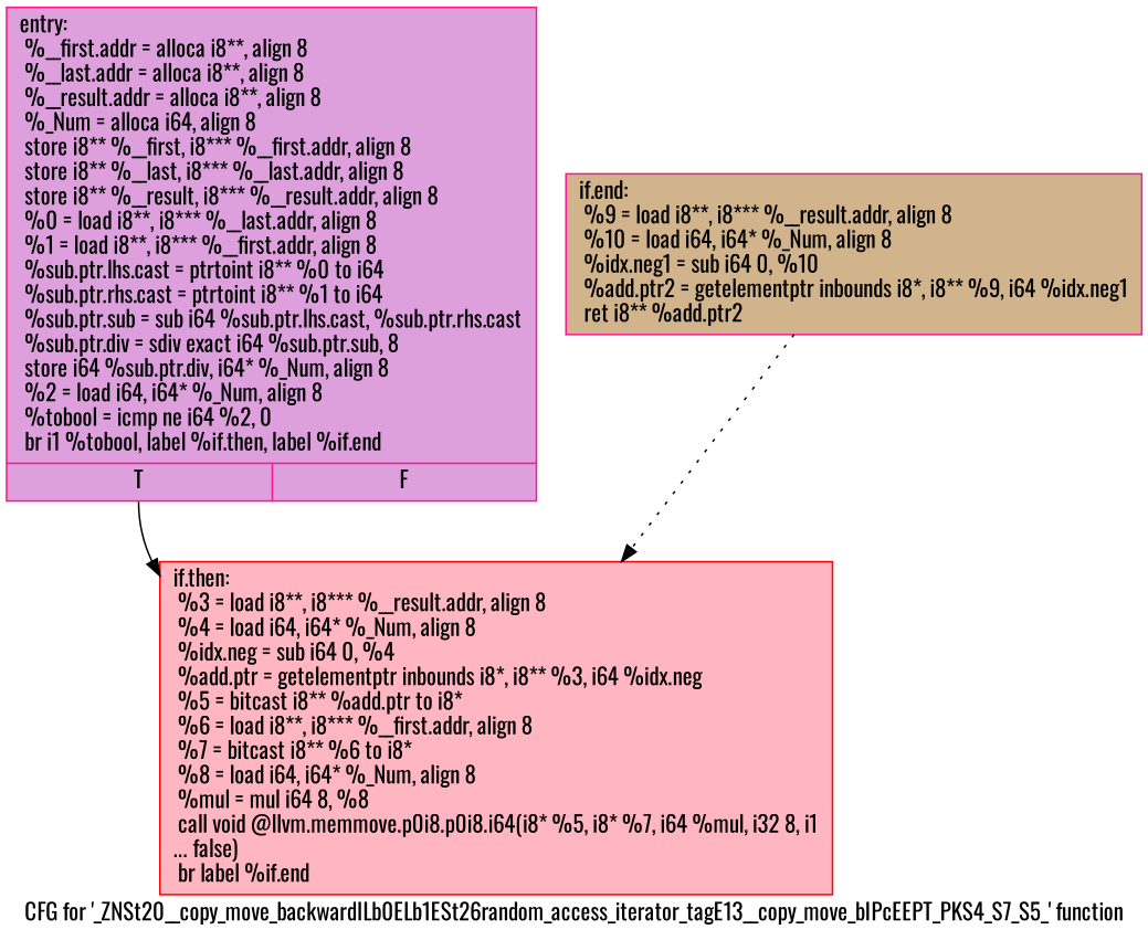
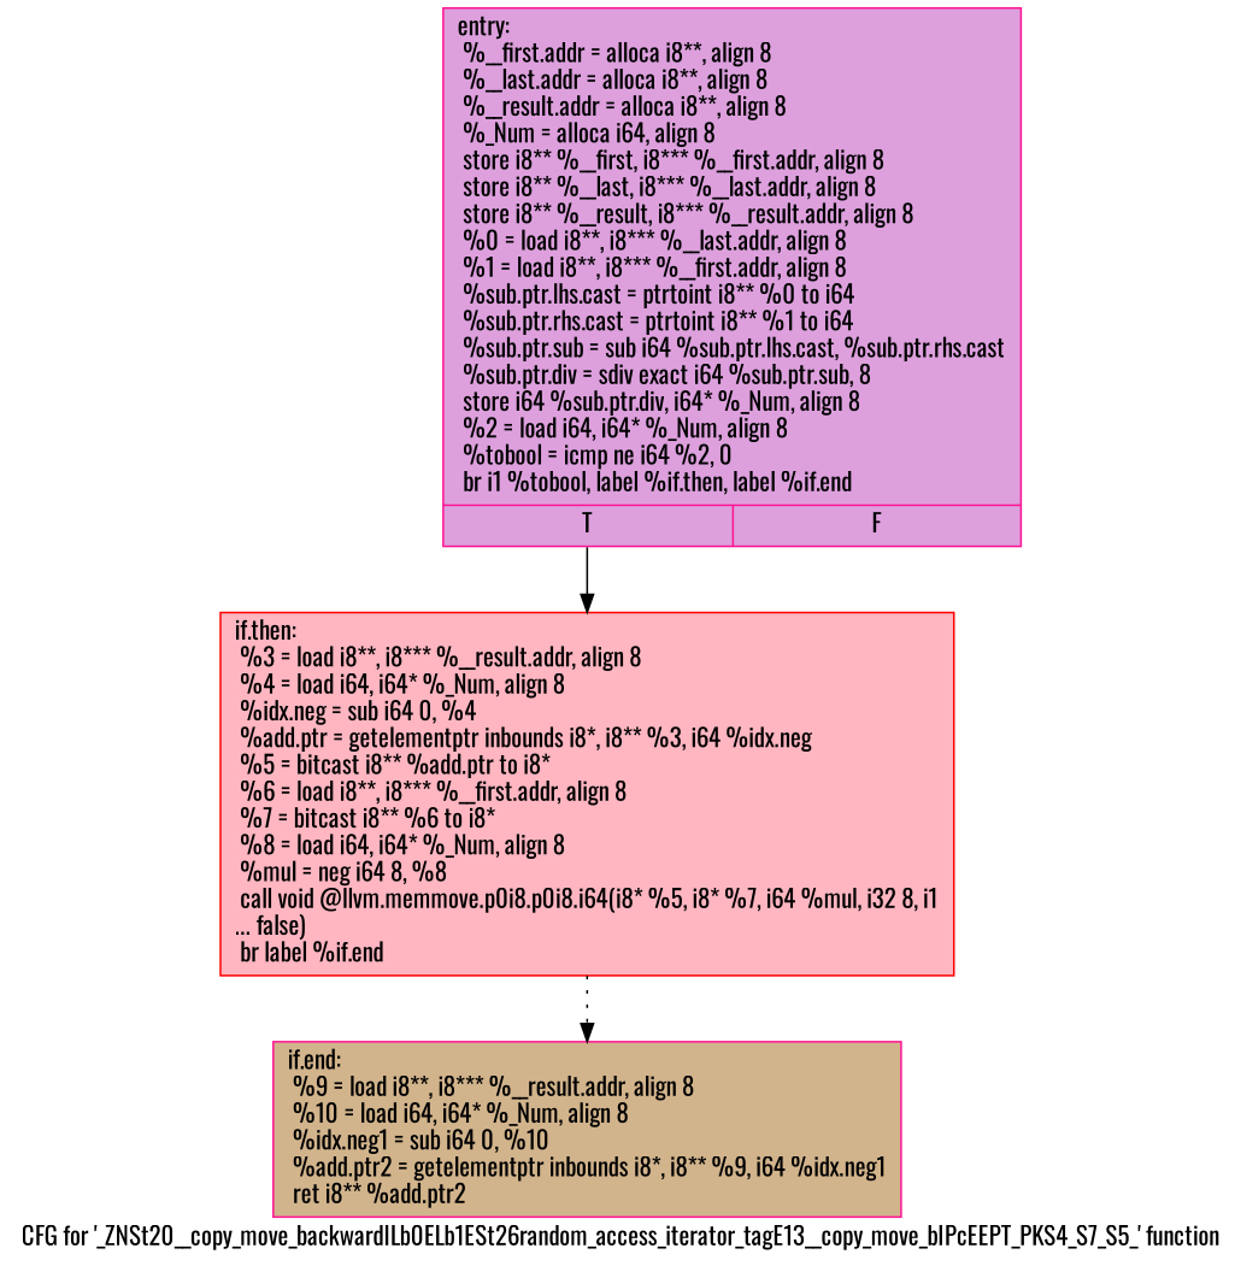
  digraph {
    fontname=Oswald
    label="CFG for '_ZNSt20__copy_move_backwardILb0ELb1ESt26random_access_iterator_tagE13__copy_move_bIPcEEPT_PKS4_S7_S5_' function"
    node [color=deeppink fontname=Oswald shape=record style=filled]
    edge [fontname=Oswald]
    n1 [fillcolor=plum label="{entry:\l  %__first.addr = alloca i8**, align 8\l  %__last.addr = alloca i8**, align 8\l  %__result.addr = alloca i8**, align 8\l  %_Num = alloca i64, align 8\l  store i8** %__first, i8*** %__first.addr, align 8\l  store i8** %__last, i8*** %__last.addr, align 8\l  store i8** %__result, i8*** %__result.addr, align 8\l  %0 = load i8**, i8*** %__last.addr, align 8\l  %1 = load i8**, i8*** %__first.addr, align 8\l  %sub.ptr.lhs.cast = ptrtoint i8** %0 to i64\l  %sub.ptr.rhs.cast = ptrtoint i8** %1 to i64\l  %sub.ptr.sub = sub i64 %sub.ptr.lhs.cast, %sub.ptr.rhs.cast\l  %sub.ptr.div = sdiv exact i64 %sub.ptr.sub, 8\l  store i64 %sub.ptr.div, i64* %_Num, align 8\l  %2 = load i64, i64* %_Num, align 8\l  %tobool = icmp ne i64 %2, 0\l  br i1 %tobool, label %if.then, label %if.end\l|{<s0>T|<s1>F}}"]
-   n2 [color=red fillcolor=lightpink label="{if.then:                                          \l  %3 = load i8**, i8*** %__result.addr, align 8\l  %4 = load i64, i64* %_Num, align 8\l  %idx.neg = sub i64 0, %4\l  %add.ptr = getelementptr inbounds i8*, i8** %3, i64 %idx.neg\l  %5 = bitcast i8** %add.ptr to i8*\l  %6 = load i8**, i8*** %__first.addr, align 8\l  %7 = bitcast i8** %6 to i8*\l  %8 = load i64, i64* %_Num, align 8\l  %mul = mul i64 8, %8\l  call void @llvm.memmove.p0i8.p0i8.i64(i8* %5, i8* %7, i64 %mul, i32 8, i1\l... false)\l  br label %if.end\l}"]
+   n2 [color=red fillcolor=lightpink label="{if.then:                                          \l  %3 = load i8**, i8*** %__result.addr, align 8\l  %4 = load i64, i64* %_Num, align 8\l  %idx.neg = sub i64 0, %4\l  %add.ptr = getelementptr inbounds i8*, i8** %3, i64 %idx.neg\l  %5 = bitcast i8** %add.ptr to i8*\l  %6 = load i8**, i8*** %__first.addr, align 8\l  %7 = bitcast i8** %6 to i8*\l  %8 = load i64, i64* %_Num, align 8\l  %mul = neg i64 8, %8\l  call void @llvm.memmove.p0i8.p0i8.i64(i8* %5, i8* %7, i64 %mul, i32 8, i1\l... false)\l  br label %if.end\l}"]
    n3 [fillcolor=tan label="{if.end:                                           \l  %9 = load i8**, i8*** %__result.addr, align 8\l  %10 = load i64, i64* %_Num, align 8\l  %idx.neg1 = sub i64 0, %10\l  %add.ptr2 = getelementptr inbounds i8*, i8** %9, i64 %idx.neg1\l  ret i8** %add.ptr2\l}"]
    n1 -> n2 [style=solid tailport=s0]
-   n3 -> n2 [style=dotted]
+   n2 -> n3 [style=dotted]
  }
